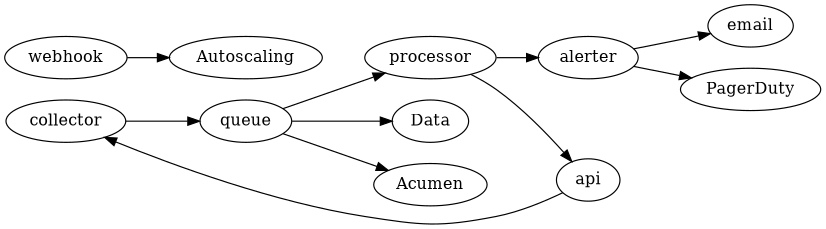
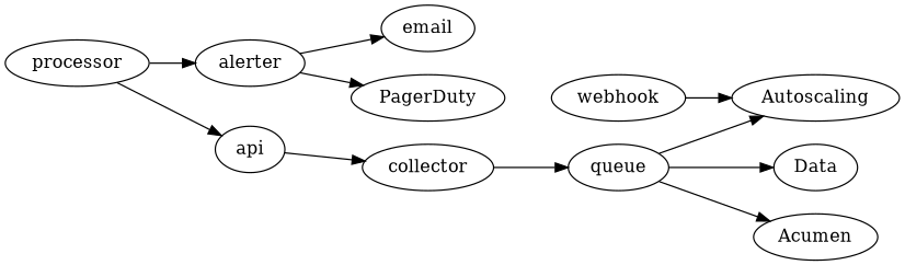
  digraph {
    rankdir=LR
    collector
    queue
    processor
    Data
    Acumen
    alerter
    api
    email
    PagerDuty
    webhook
    Autoscaling
    collector -> queue
-   queue -> processor
+   queue -> Autoscaling
    queue -> Data
    queue -> Acumen
    processor -> alerter
    processor -> api [weight=0]
    alerter -> email
    alerter -> PagerDuty
    api -> collector [weight=0]
    webhook -> Autoscaling
  }
